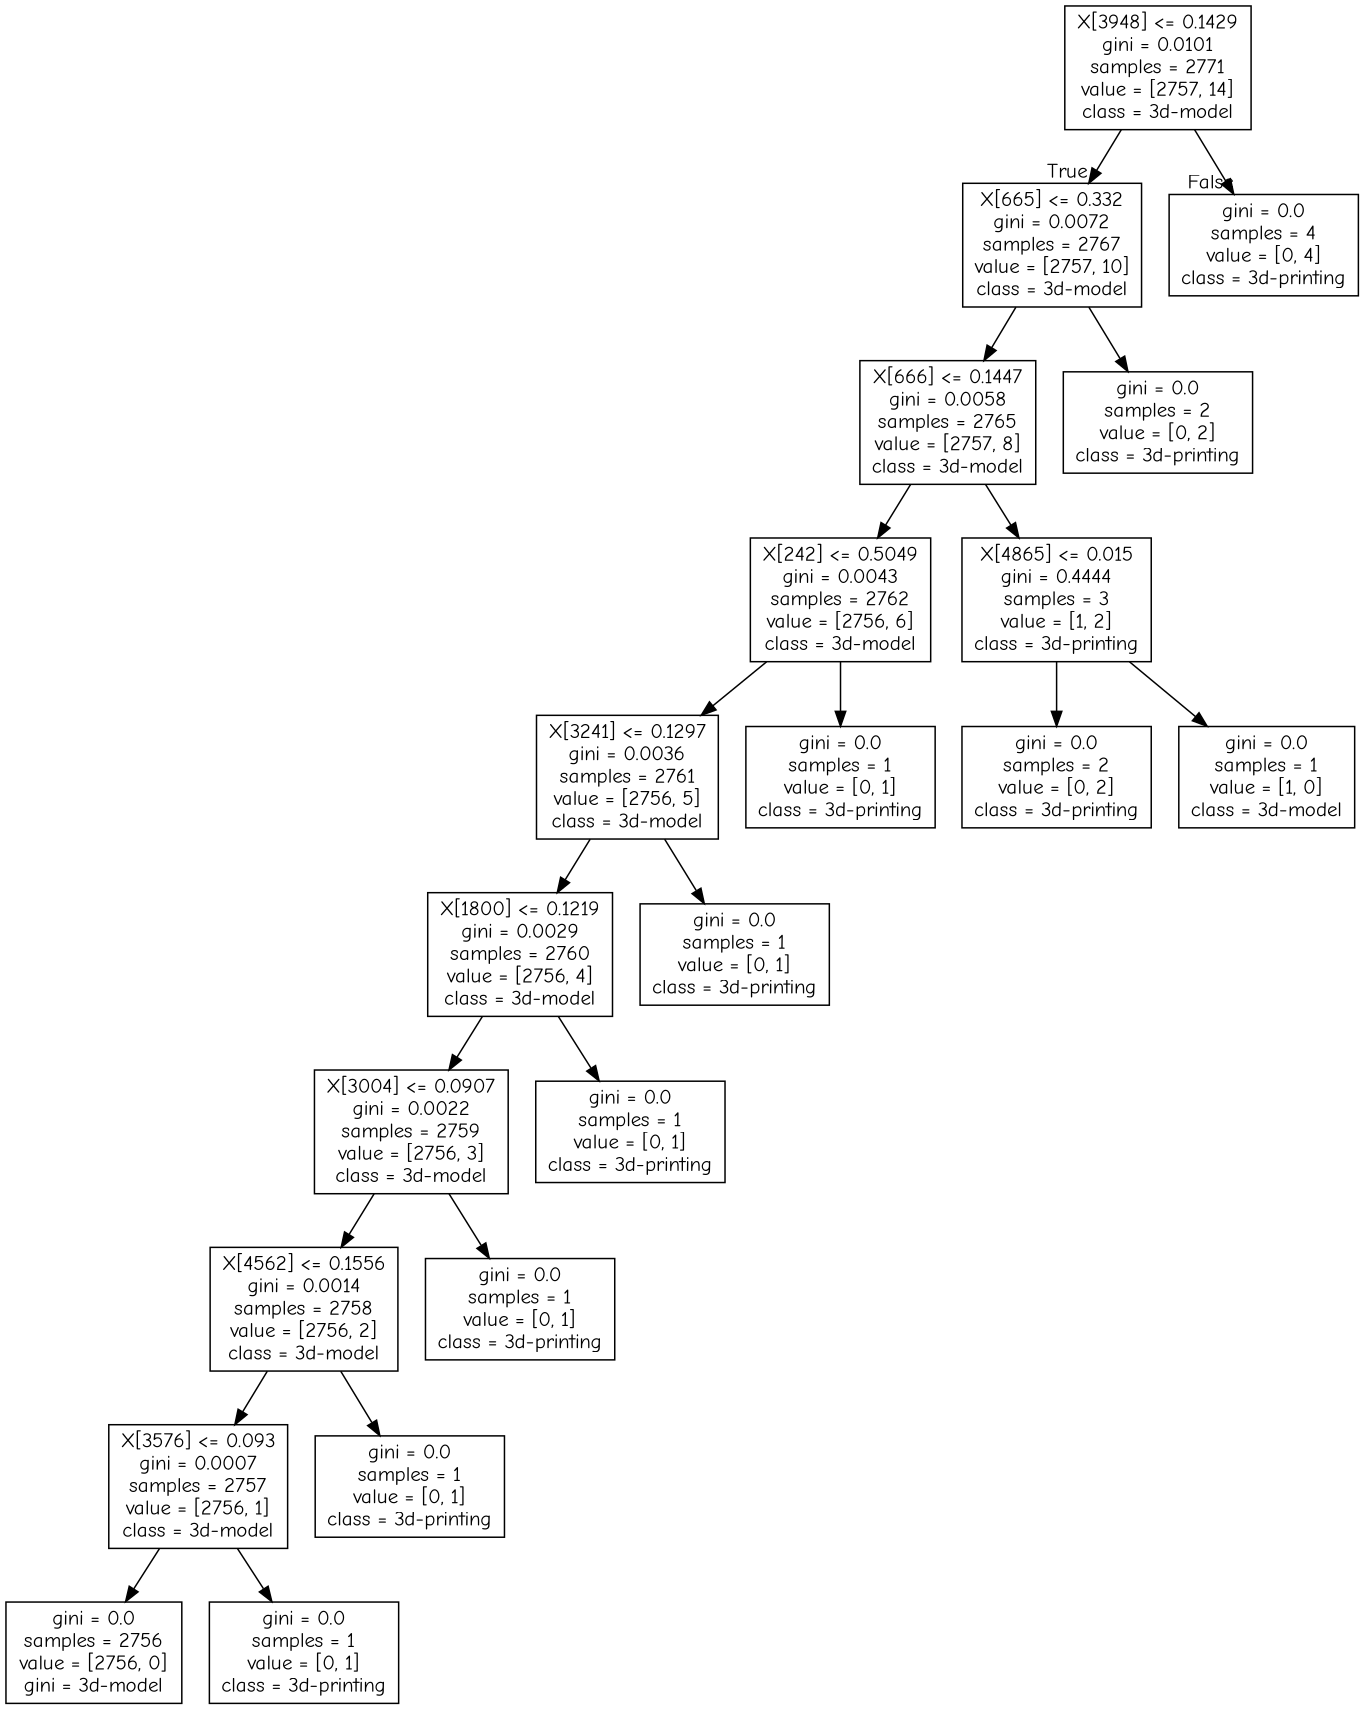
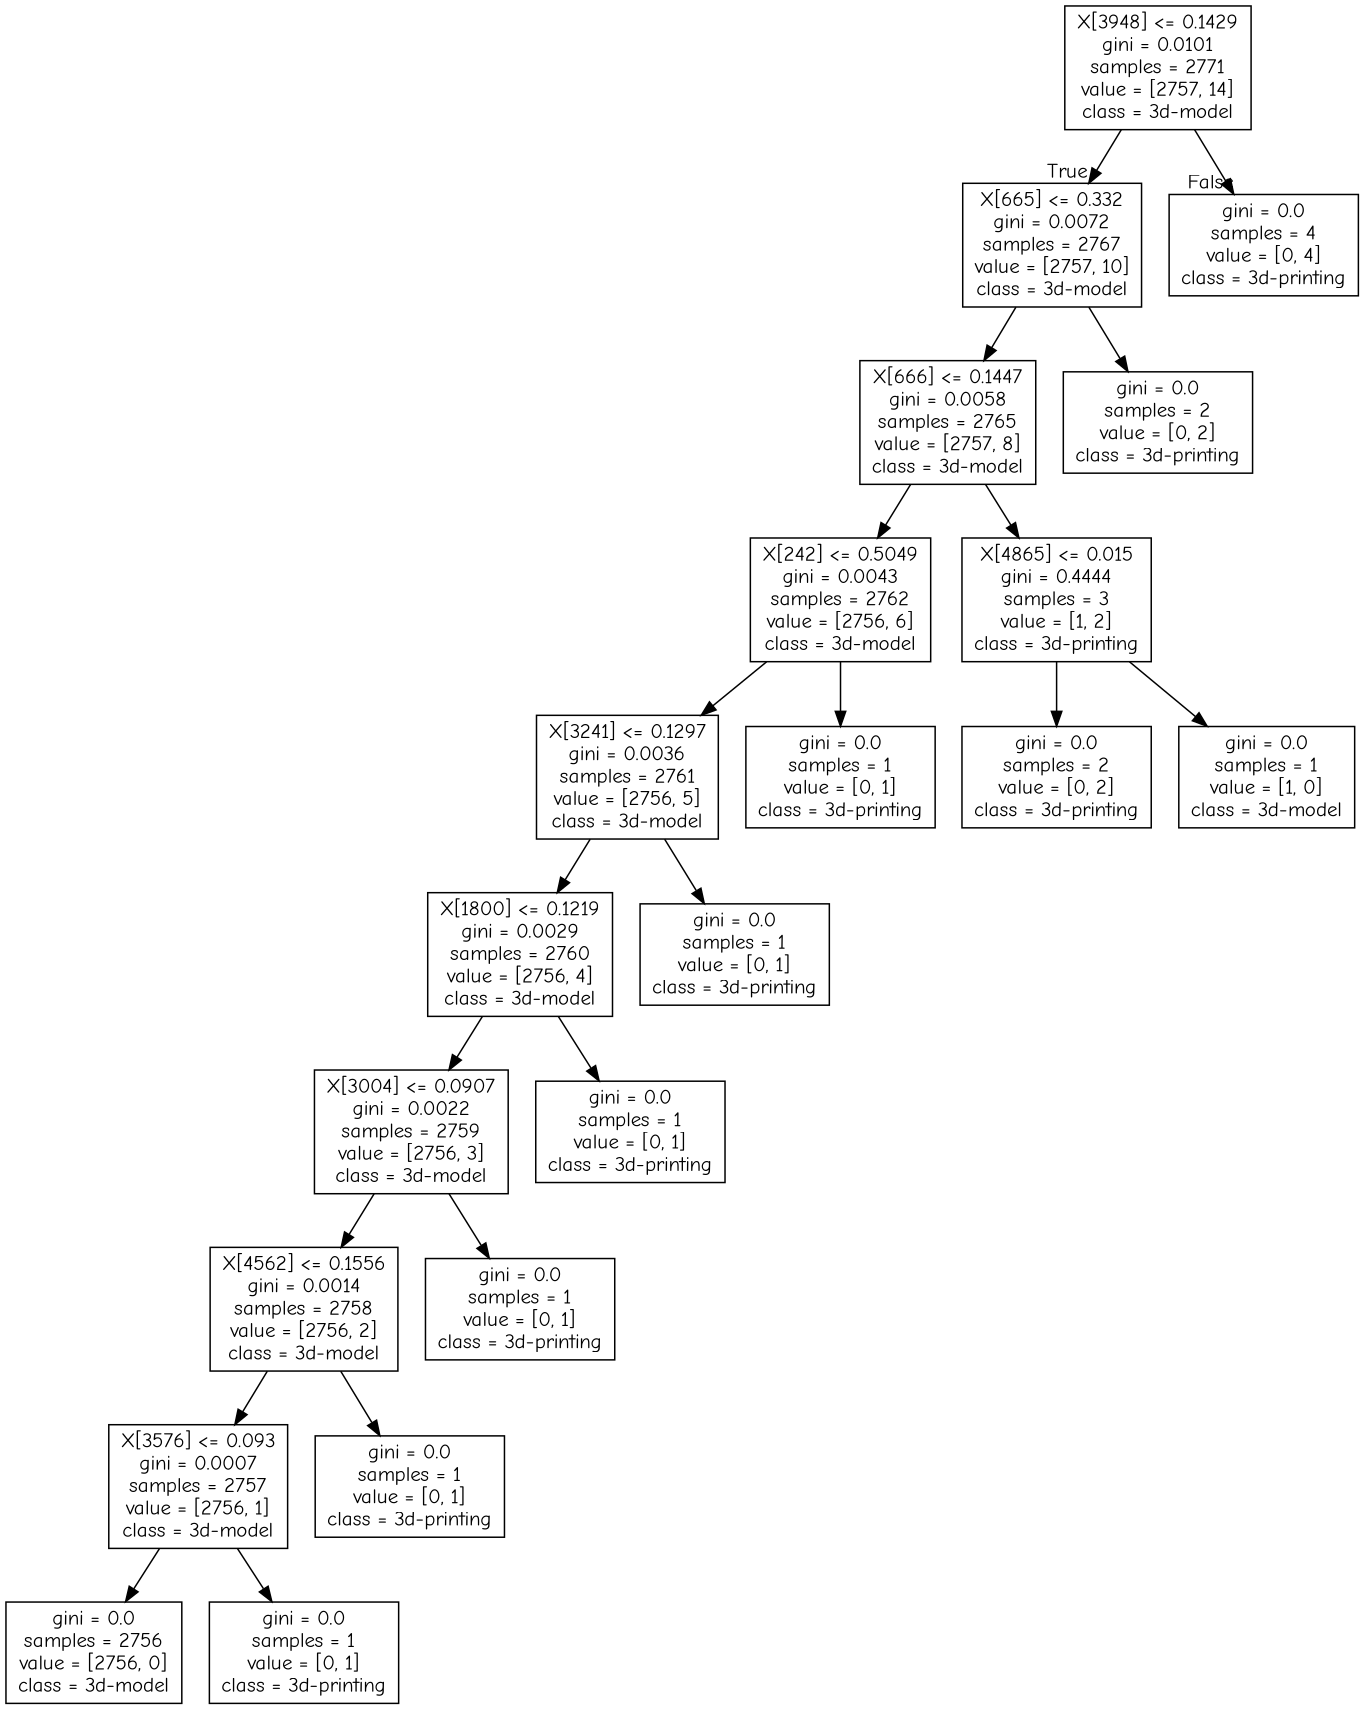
  digraph {
    fontname="Comic Neue"
    node [shape=box fontname="Comic Neue"]
    edge [fontname="Comic Neue"]
    n1 [label="X[3948] <= 0.1429\ngini = 0.0101\nsamples = 2771\nvalue = [2757, 14]\nclass = 3d-model"]
    n2 [label="X[665] <= 0.332\ngini = 0.0072\nsamples = 2767\nvalue = [2757, 10]\nclass = 3d-model"]
    n3 [label="gini = 0.0\nsamples = 4\nvalue = [0, 4]\nclass = 3d-printing"]
    n4 [label="X[666] <= 0.1447\ngini = 0.0058\nsamples = 2765\nvalue = [2757, 8]\nclass = 3d-model"]
    n5 [label="gini = 0.0\nsamples = 2\nvalue = [0, 2]\nclass = 3d-printing"]
    n6 [label="X[242] <= 0.5049\ngini = 0.0043\nsamples = 2762\nvalue = [2756, 6]\nclass = 3d-model"]
    n7 [label="X[4865] <= 0.015\ngini = 0.4444\nsamples = 3\nvalue = [1, 2]\nclass = 3d-printing"]
    n8 [label="X[3241] <= 0.1297\ngini = 0.0036\nsamples = 2761\nvalue = [2756, 5]\nclass = 3d-model"]
    n9 [label="gini = 0.0\nsamples = 1\nvalue = [0, 1]\nclass = 3d-printing"]
    n10 [label="X[1800] <= 0.1219\ngini = 0.0029\nsamples = 2760\nvalue = [2756, 4]\nclass = 3d-model"]
    n11 [label="gini = 0.0\nsamples = 1\nvalue = [0, 1]\nclass = 3d-printing"]
    n12 [label="X[3004] <= 0.0907\ngini = 0.0022\nsamples = 2759\nvalue = [2756, 3]\nclass = 3d-model"]
    n13 [label="gini = 0.0\nsamples = 1\nvalue = [0, 1]\nclass = 3d-printing"]
    n14 [label="X[4562] <= 0.1556\ngini = 0.0014\nsamples = 2758\nvalue = [2756, 2]\nclass = 3d-model"]
    n15 [label="gini = 0.0\nsamples = 1\nvalue = [0, 1]\nclass = 3d-printing"]
    n16 [label="X[3576] <= 0.093\ngini = 0.0007\nsamples = 2757\nvalue = [2756, 1]\nclass = 3d-model"]
    n17 [label="gini = 0.0\nsamples = 1\nvalue = [0, 1]\nclass = 3d-printing"]
-   n18 [label="gini = 0.0\nsamples = 2756\nvalue = [2756, 0]\ngini = 3d-model"]
+   n18 [label="gini = 0.0\nsamples = 2756\nvalue = [2756, 0]\nclass = 3d-model"]
    n19 [label="gini = 0.0\nsamples = 1\nvalue = [0, 1]\nclass = 3d-printing"]
    n20 [label="gini = 0.0\nsamples = 2\nvalue = [0, 2]\nclass = 3d-printing"]
    n21 [label="gini = 0.0\nsamples = 1\nvalue = [1, 0]\nclass = 3d-model"]
    n1 -> n2 [headlabel=True labelangle=45 labeldistance=2.5]
    n1 -> n3 [headlabel=False labelangle=-45 labeldistance=2.5]
    n2 -> n4
    n2 -> n5
    n4 -> n6
    n4 -> n7
    n6 -> n8
    n6 -> n9
    n7 -> n20
    n7 -> n21
    n8 -> n10
    n8 -> n11
    n10 -> n12
    n10 -> n13
    n12 -> n14
    n12 -> n15
    n14 -> n16
    n14 -> n17
    n16 -> n18
    n16 -> n19
  }
